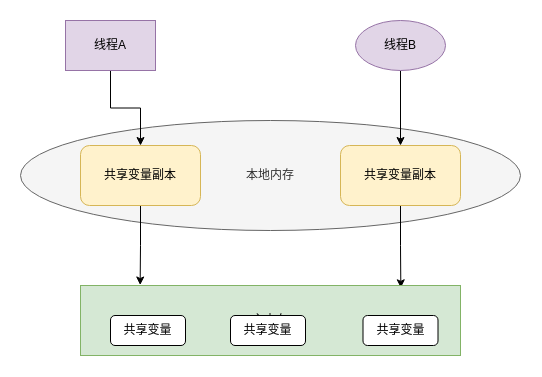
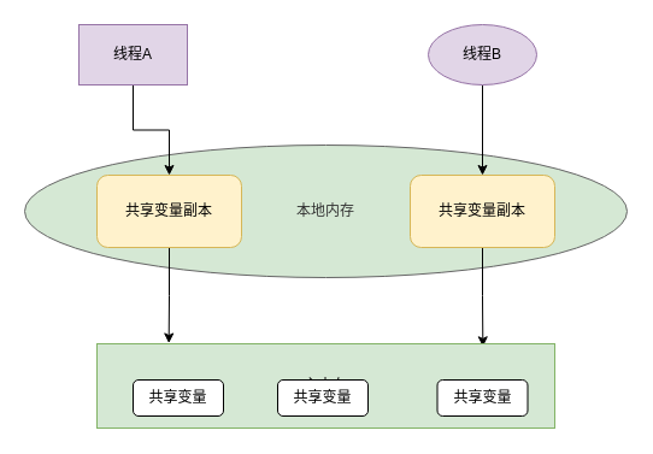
  <mxCell id="0" />
  <mxCell id="1" parent="0" />
- <mxCell id="2" value="本地内存" style="ellipse;whiteSpace=wrap;html=1;fillColor=#f5f5f5;fontColor=#333333;strokeColor=#666666;" vertex="1" parent="1"><mxGeometry x="20" y="120" width="500" height="110" as="geometry" /></mxCell>
+ <mxCell id="2" value="本地内存" style="ellipse;whiteSpace=wrap;html=1;fillColor=#d5e8d4;fontColor=#333333;strokeColor=#666666;" vertex="1" parent="1"><mxGeometry x="20" y="120" width="500" height="110" as="geometry" /></mxCell>
  <mxCell id="3" style="edgeStyle=orthogonalEdgeStyle;rounded=0;orthogonalLoop=1;jettySize=auto;html=1;entryX=0.5;entryY=0;entryDx=0;entryDy=0;" edge="1" parent="1" source="4" target="6"><mxGeometry relative="1" as="geometry" /></mxCell>
  <mxCell id="4" value="线程A" style="rounded=0;whiteSpace=wrap;html=1;fillColor=#e1d5e7;strokeColor=#9673a6;" vertex="1" parent="1"><mxGeometry x="65" y="20" width="90" height="50" as="geometry" /></mxCell>
  <mxCell id="5" style="edgeStyle=orthogonalEdgeStyle;rounded=0;orthogonalLoop=1;jettySize=auto;html=1;entryX=0.157;entryY=-0.007;entryDx=0;entryDy=0;entryPerimeter=0;" edge="1" parent="1" source="6" target="9"><mxGeometry relative="1" as="geometry" /></mxCell>
  <mxCell id="6" value="共享变量副本" style="rounded=1;whiteSpace=wrap;html=1;fillColor=#fff2cc;strokeColor=#d6b656;" vertex="1" parent="1"><mxGeometry x="80" y="145" width="120" height="60" as="geometry" /></mxCell>
  <mxCell id="7" style="edgeStyle=orthogonalEdgeStyle;rounded=0;orthogonalLoop=1;jettySize=auto;html=1;entryX=0.843;entryY=0.033;entryDx=0;entryDy=0;entryPerimeter=0;" edge="1" parent="1" source="8" target="9"><mxGeometry relative="1" as="geometry" /></mxCell>
  <mxCell id="8" value="&lt;span&gt;共享变量副本&lt;/span&gt;" style="rounded=1;whiteSpace=wrap;html=1;fillColor=#fff2cc;strokeColor=#d6b656;" vertex="1" parent="1"><mxGeometry x="340" y="145" width="120" height="60" as="geometry" /></mxCell>
  <mxCell id="9" value="主内存" style="rounded=0;whiteSpace=wrap;html=1;fillColor=#d5e8d4;strokeColor=#82b366;" vertex="1" parent="1"><mxGeometry x="80" y="285" width="380" height="70" as="geometry" /></mxCell>
  <mxCell id="10" style="edgeStyle=orthogonalEdgeStyle;rounded=0;orthogonalLoop=1;jettySize=auto;html=1;entryX=0.5;entryY=0;entryDx=0;entryDy=0;" edge="1" parent="1" source="11" target="8"><mxGeometry relative="1" as="geometry" /></mxCell>
  <mxCell id="11" value="线程B" style="ellipse;whiteSpace=wrap;html=1;fillColor=#e1d5e7;strokeColor=#9673a6;" vertex="1" parent="1"><mxGeometry x="355" y="20" width="90" height="50" as="geometry" /></mxCell>
  <mxCell id="12" value="共享变量" style="rounded=1;whiteSpace=wrap;html=1;" vertex="1" parent="1"><mxGeometry x="110" y="315" width="75" height="30" as="geometry" /></mxCell>
  <mxCell id="13" value="共享变量" style="rounded=1;whiteSpace=wrap;html=1;" vertex="1" parent="1"><mxGeometry x="362.5" y="315" width="75" height="30" as="geometry" /></mxCell>
  <mxCell id="14" value="共享变量" style="rounded=1;whiteSpace=wrap;html=1;" vertex="1" parent="1"><mxGeometry x="230" y="315" width="75" height="30" as="geometry" /></mxCell>
